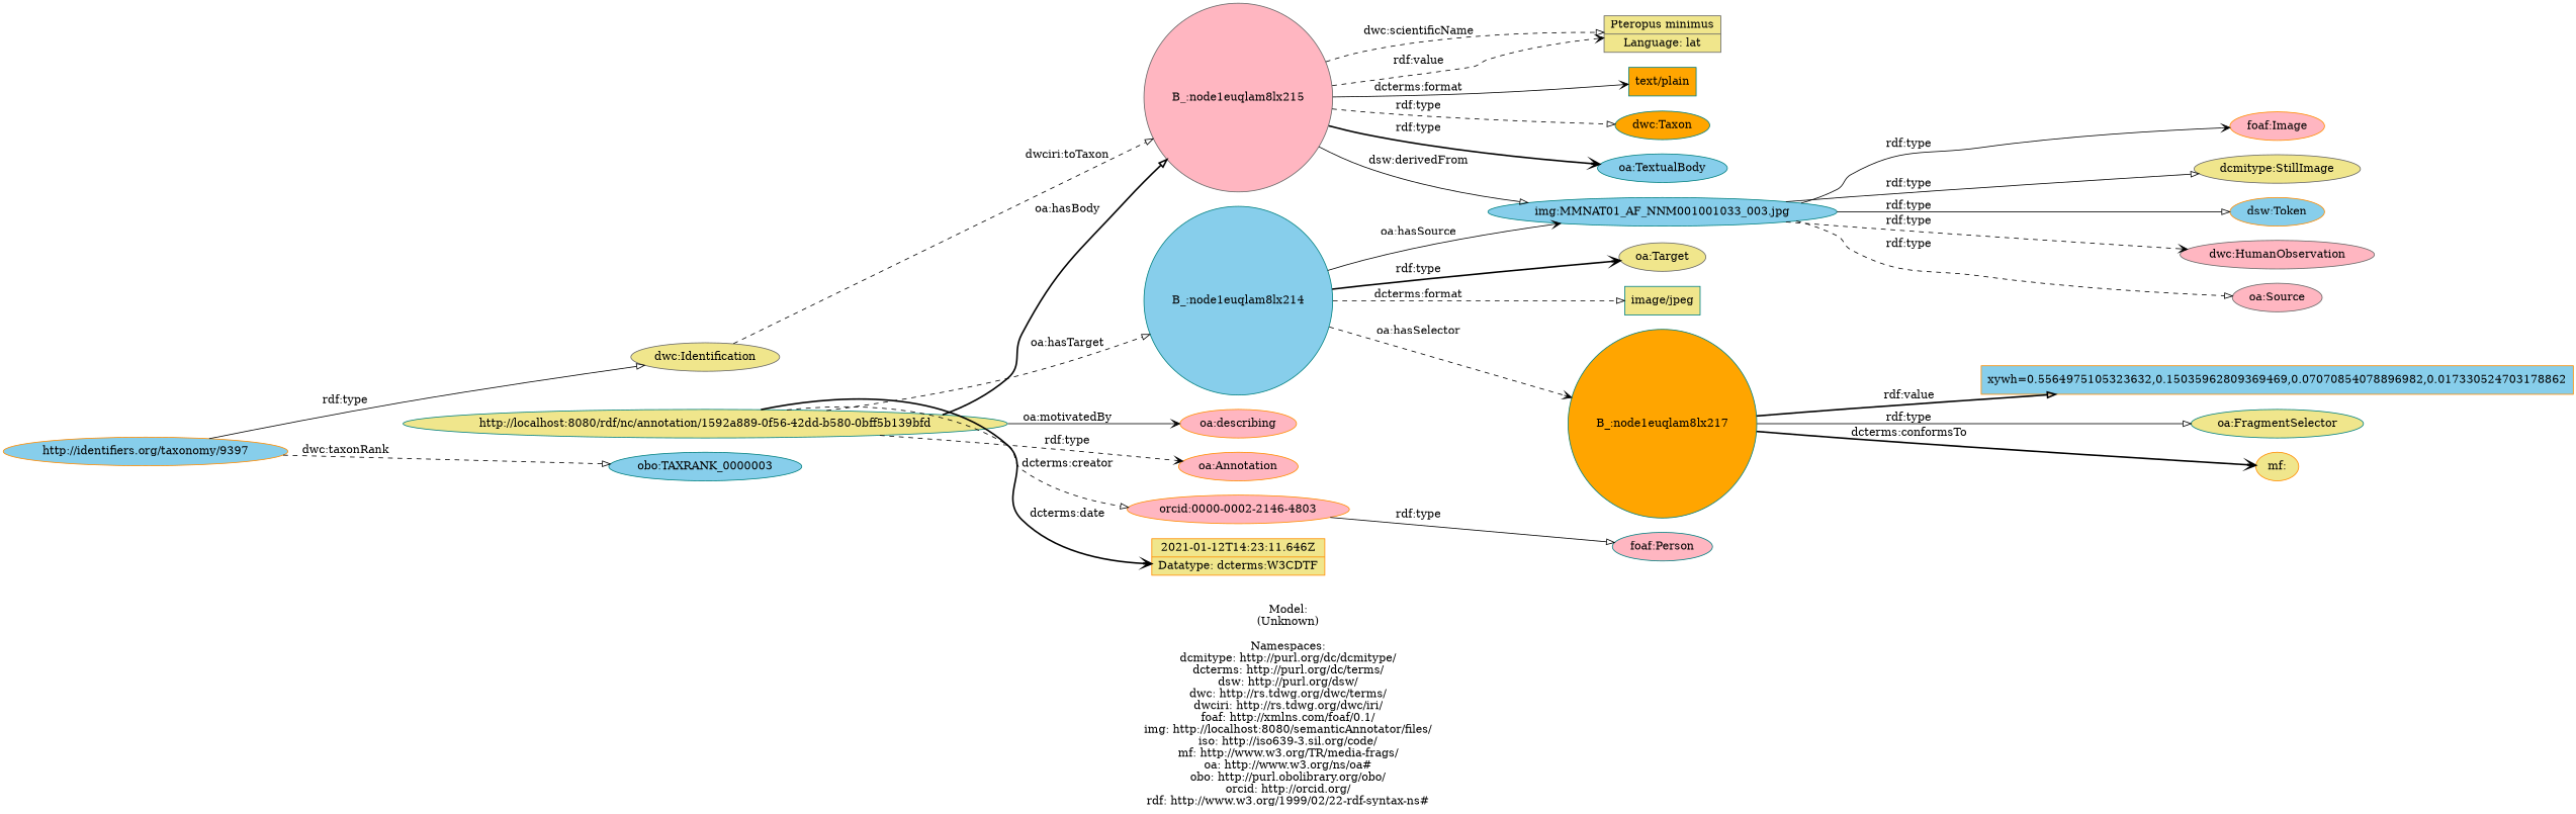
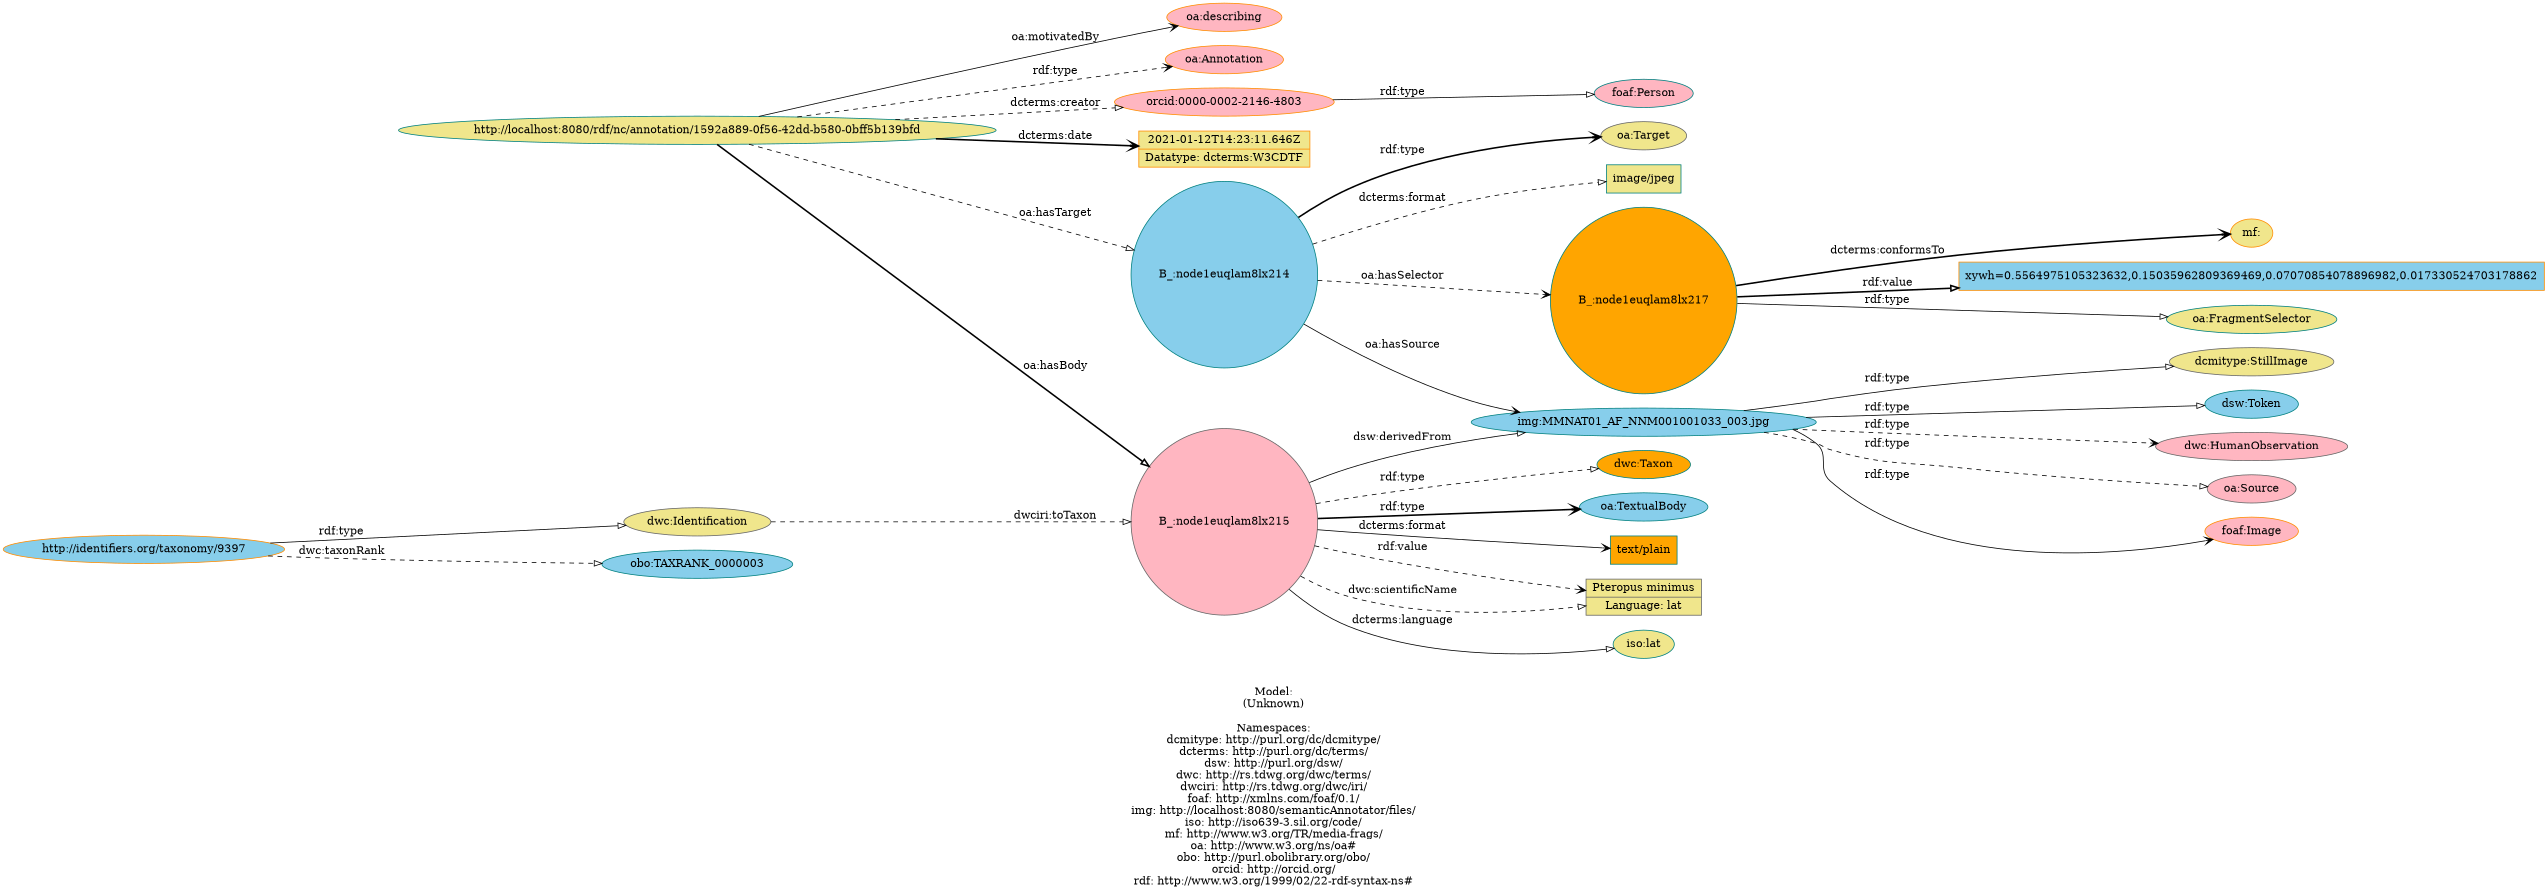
  digraph {
    label="\n\nModel:\n(Unknown)\n\nNamespaces:\ndcmitype: http://purl.org/dc/dcmitype/\ndcterms: http://purl.org/dc/terms/\ndsw: http://purl.org/dsw/\ndwc: http://rs.tdwg.org/dwc/terms/\ndwciri: http://rs.tdwg.org/dwc/iri/\nfoaf: http://xmlns.com/foaf/0.1/\nimg: http://localhost:8080/semanticAnnotator/files/\niso: http://iso639-3.sil.org/code/\nmf: http://www.w3.org/TR/media-frags/\noa: http://www.w3.org/ns/oa#\nobo: http://purl.obolibrary.org/obo/\norcid: http://orcid.org/\nrdf: http://www.w3.org/1999/02/22-rdf-syntax-ns#\n"
    rankdir=LR
    node [color=teal fillcolor=khaki shape=ellipse style=filled]
    edge [arrowhead=onormal style=dashed]
    n1 [label="http://localhost:8080/rdf/nc/annotation/1592a889-0f56-42dd-b580-0bff5b139bfd"]
    n2 [color=darkorange fillcolor=lightpink label="oa:Annotation"]
    n3 [color=darkorange fillcolor=lightpink label="orcid:0000-0002-2146-4803"]
    n4 [color=darkorange label="2021-01-12T14:23:11.646Z|Datatype: dcterms:W3CDTF" shape=record]
    "B_:node1euqlam8lx215" [color=gray40 fillcolor=lightpink shape=circle]
    "B_:node1euqlam8lx214" [fillcolor=skyblue shape=circle]
    n7 [color=darkorange fillcolor=lightpink label="oa:describing"]
    n8 [fillcolor=lightpink label="foaf:Person"]
    n9 [fillcolor=orange label="dwc:Taxon"]
    n10 [fillcolor=skyblue label="oa:TextualBody"]
    n11 [fillcolor=orange label="text/plain" shape=record]
+   n12 [label="iso:lat"]
    n13 [fillcolor=skyblue label="img:MMNAT01_AF_NNM001001033_003.jpg"]
    n14 [color=gray40 label="Pteropus minimus|Language: lat" shape=record]
    n15 [color=gray40 label="oa:Target"]
    n16 [label="image/jpeg" shape=record]
    "B_:node1euqlam8lx217" [fillcolor=orange shape=circle]
    n18 [color=gray40 label="dcmitype:StillImage"]
-   n19 [color=darkorange fillcolor=skyblue label="dsw:Token"]
+   n19 [fillcolor=skyblue label="dsw:Token"]
    n20 [color=gray40 fillcolor=lightpink label="dwc:HumanObservation"]
    n21 [color=gray40 fillcolor=lightpink label="oa:Source"]
    n22 [color=darkorange fillcolor=lightpink label="foaf:Image"]
    n23 [label="oa:FragmentSelector"]
    n24 [color=darkorange label="mf:"]
    n25 [color=darkorange fillcolor=skyblue label="xywh=0.5564975105323632,0.15035962809369469,0.07070854078896982,0.017330524703178862" shape=record]
    n26 [color=darkorange fillcolor=skyblue label="http://identifiers.org/taxonomy/9397"]
    n27 [color=gray40 label="dwc:Identification"]
    n28 [fillcolor=skyblue label="obo:TAXRANK_0000003"]
    n1 -> n2 [arrowhead=vee label="rdf:type"]
    n1 -> n3 [label="dcterms:creator"]
    n1 -> n4 [arrowhead=vee label="dcterms:date" style=bold]
    n1 -> "B_:node1euqlam8lx215" [label="oa:hasBody" style=bold]
    n1 -> "B_:node1euqlam8lx214" [label="oa:hasTarget"]
    n1 -> n7 [arrowhead=vee label="oa:motivatedBy" style=solid]
    n3 -> n8 [label="rdf:type" style=solid]
    "B_:node1euqlam8lx215" -> n9 [label="rdf:type"]
    "B_:node1euqlam8lx215" -> n10 [arrowhead=vee label="rdf:type" style=bold]
    "B_:node1euqlam8lx215" -> n11 [arrowhead=vee label="dcterms:format" style=solid]
+   "B_:node1euqlam8lx215" -> n12 [label="dcterms:language" style=solid]
    "B_:node1euqlam8lx215" -> n13 [label="dsw:derivedFrom" style=solid]
    "B_:node1euqlam8lx215" -> n14 [label="dwc:scientificName"]
    "B_:node1euqlam8lx215" -> n14 [arrowhead=vee label="rdf:value"]
    "B_:node1euqlam8lx214" -> n13 [arrowhead=vee label="oa:hasSource" style=solid]
    "B_:node1euqlam8lx214" -> n15 [arrowhead=vee label="rdf:type" style=bold]
    "B_:node1euqlam8lx214" -> n16 [label="dcterms:format"]
    "B_:node1euqlam8lx214" -> "B_:node1euqlam8lx217" [arrowhead=vee label="oa:hasSelector"]
    n13 -> n18 [label="rdf:type" style=solid]
    n13 -> n19 [label="rdf:type" style=solid]
    n13 -> n20 [arrowhead=vee label="rdf:type"]
    n13 -> n21 [label="rdf:type"]
    n13 -> n22 [arrowhead=vee label="rdf:type" style=solid]
    "B_:node1euqlam8lx217" -> n23 [label="rdf:type" style=solid]
    "B_:node1euqlam8lx217" -> n24 [arrowhead=vee label="dcterms:conformsTo" style=bold]
    "B_:node1euqlam8lx217" -> n25 [label="rdf:value" style=bold]
    n26 -> n27 [label="rdf:type" style=solid]
    n26 -> n28 [label="dwc:taxonRank"]
    n27 -> "B_:node1euqlam8lx215" [label="dwciri:toTaxon"]
  }
